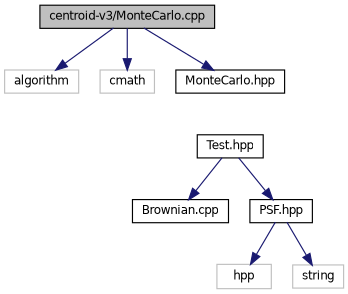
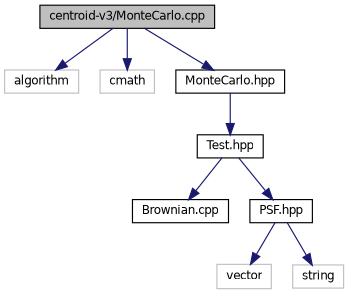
  digraph {
    node [color=black fillcolor=white fontname=Helvetica fontsize=10 shape=record style=filled]
    edge [color=midnightblue fontname=Helvetica fontsize=10 labelfontname=Helvetica labelfontsize=10 style=solid]
    n1 [fillcolor=grey75 fontcolor=black height=0.2 label="centroid-v3/MonteCarlo.cpp" width=0.4]
    n2 [color=grey75 height=0.2 label=algorithm width=0.4]
    n3 [color=grey75 height=0.2 label=cmath width=0.4]
    n4 [height=0.2 label="MonteCarlo.hpp" width=0.4]
-   n5 [color=grey75 height=0.2 label=hpp width=0.4]
+   n5 [color=grey75 height=0.2 label=vector width=0.4]
    n6 [height=0.2 label="Test.hpp" width=0.4]
    n7 [height=0.2 label="Brownian.cpp" width=0.4]
    n8 [height=0.2 label="PSF.hpp" width=0.4]
    n9 [color=grey75 height=0.2 label=string width=0.4]
    n1 -> n2
    n1 -> n3
    n1 -> n4
+   n4 -> n6
    n6 -> n7
    n6 -> n8
    n8 -> n5
    n8 -> n9
  }
